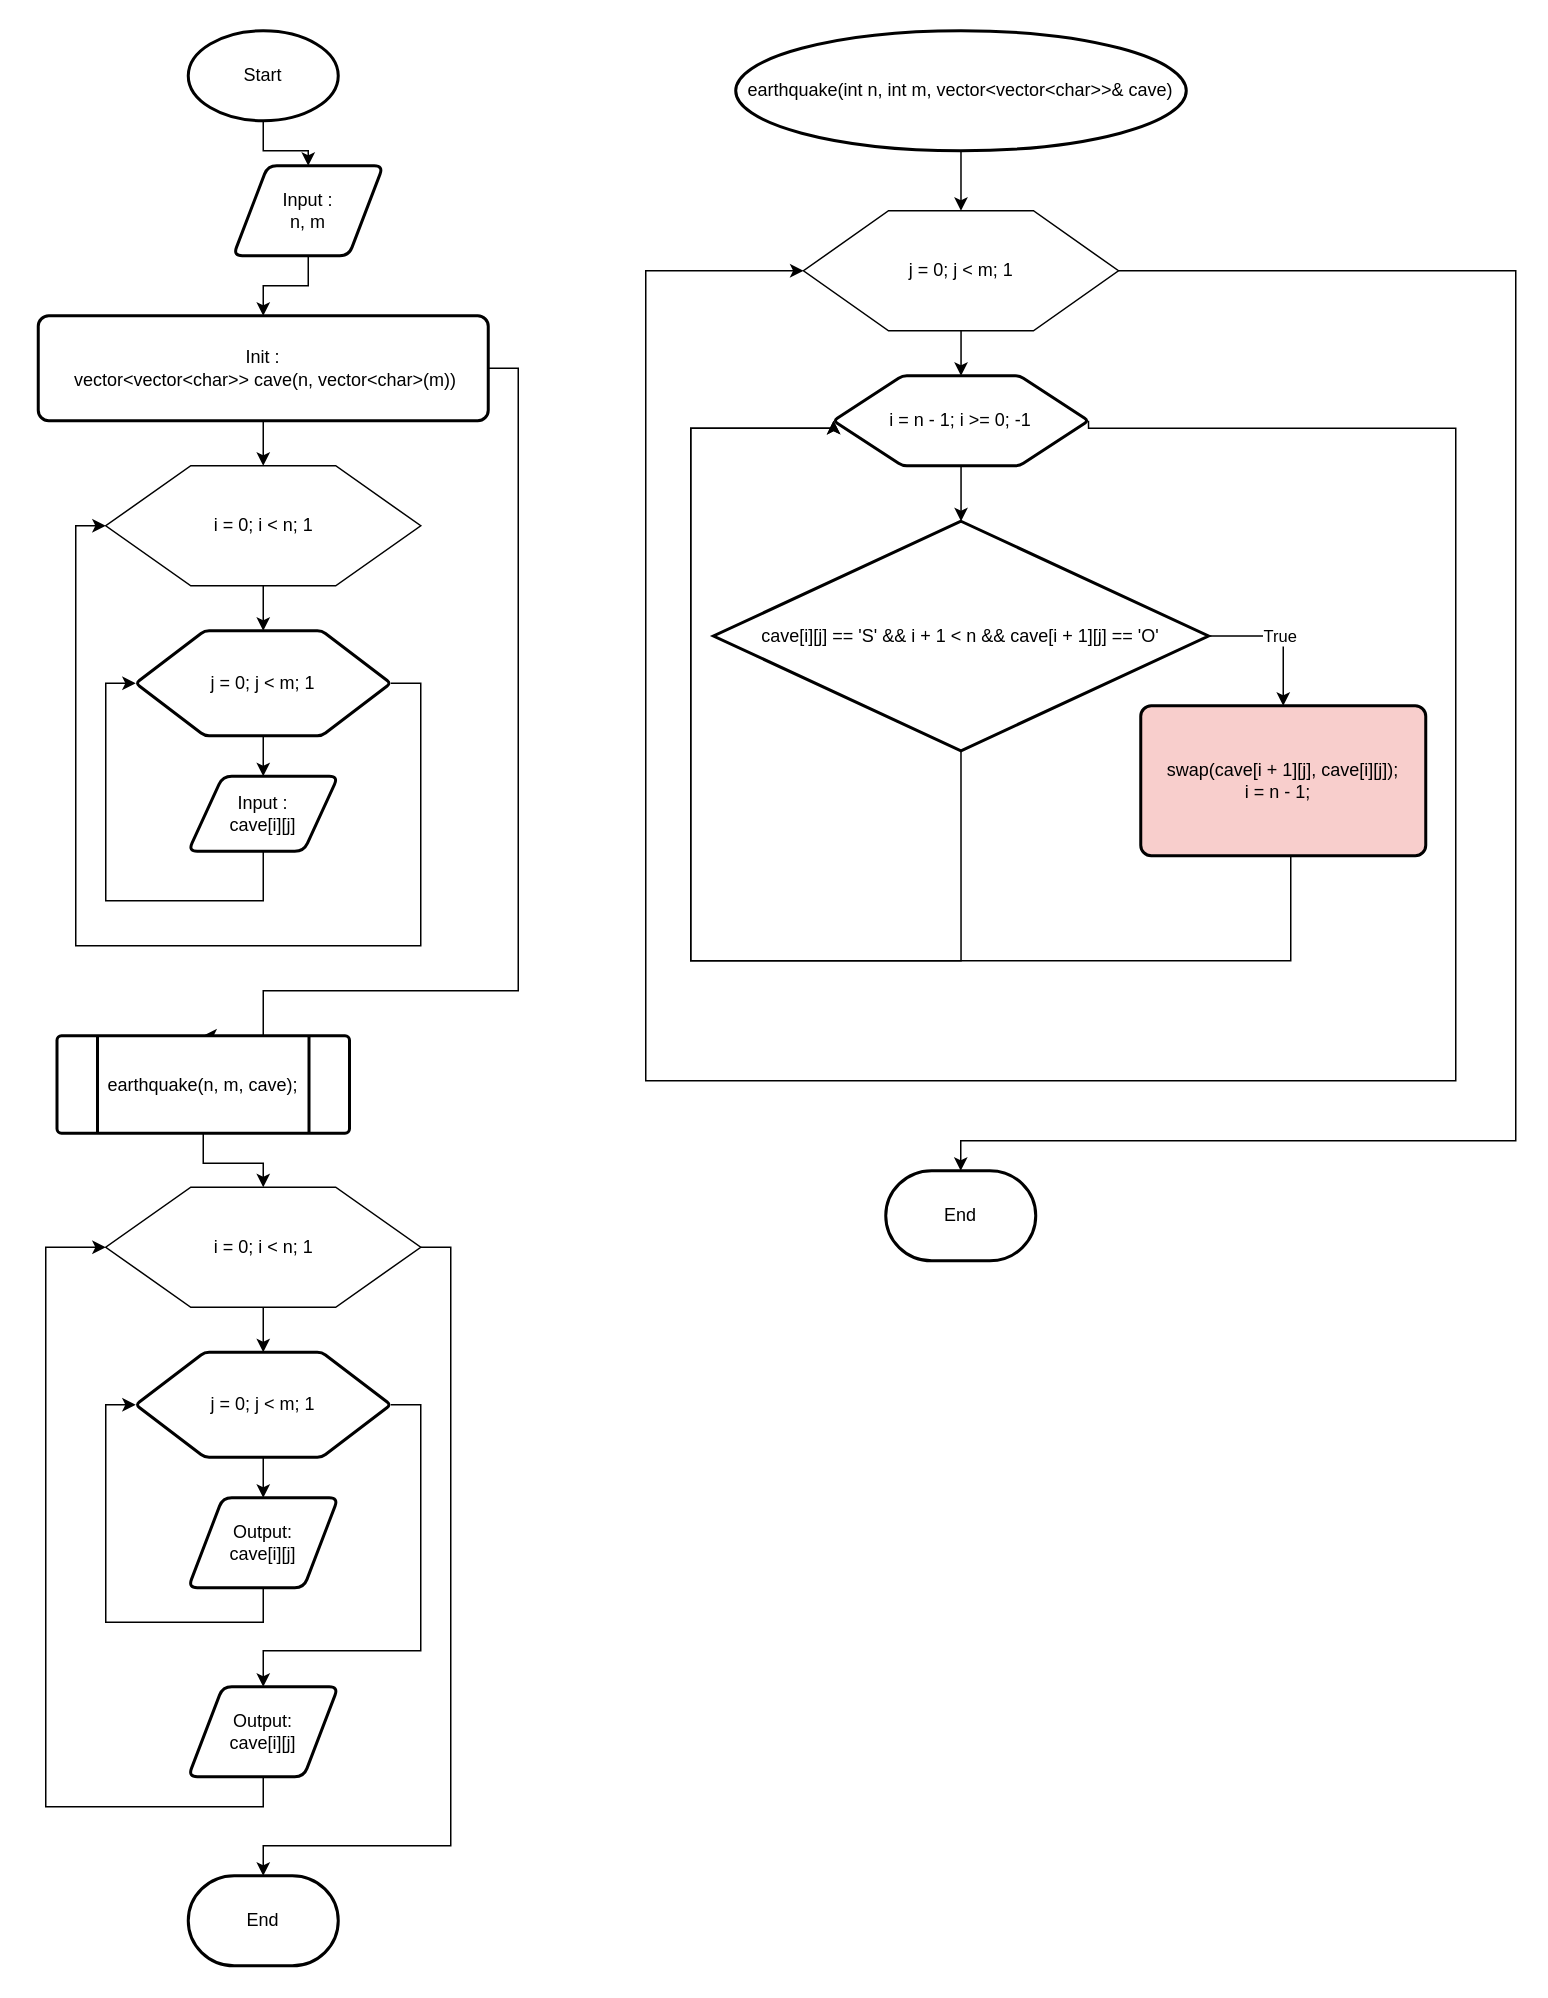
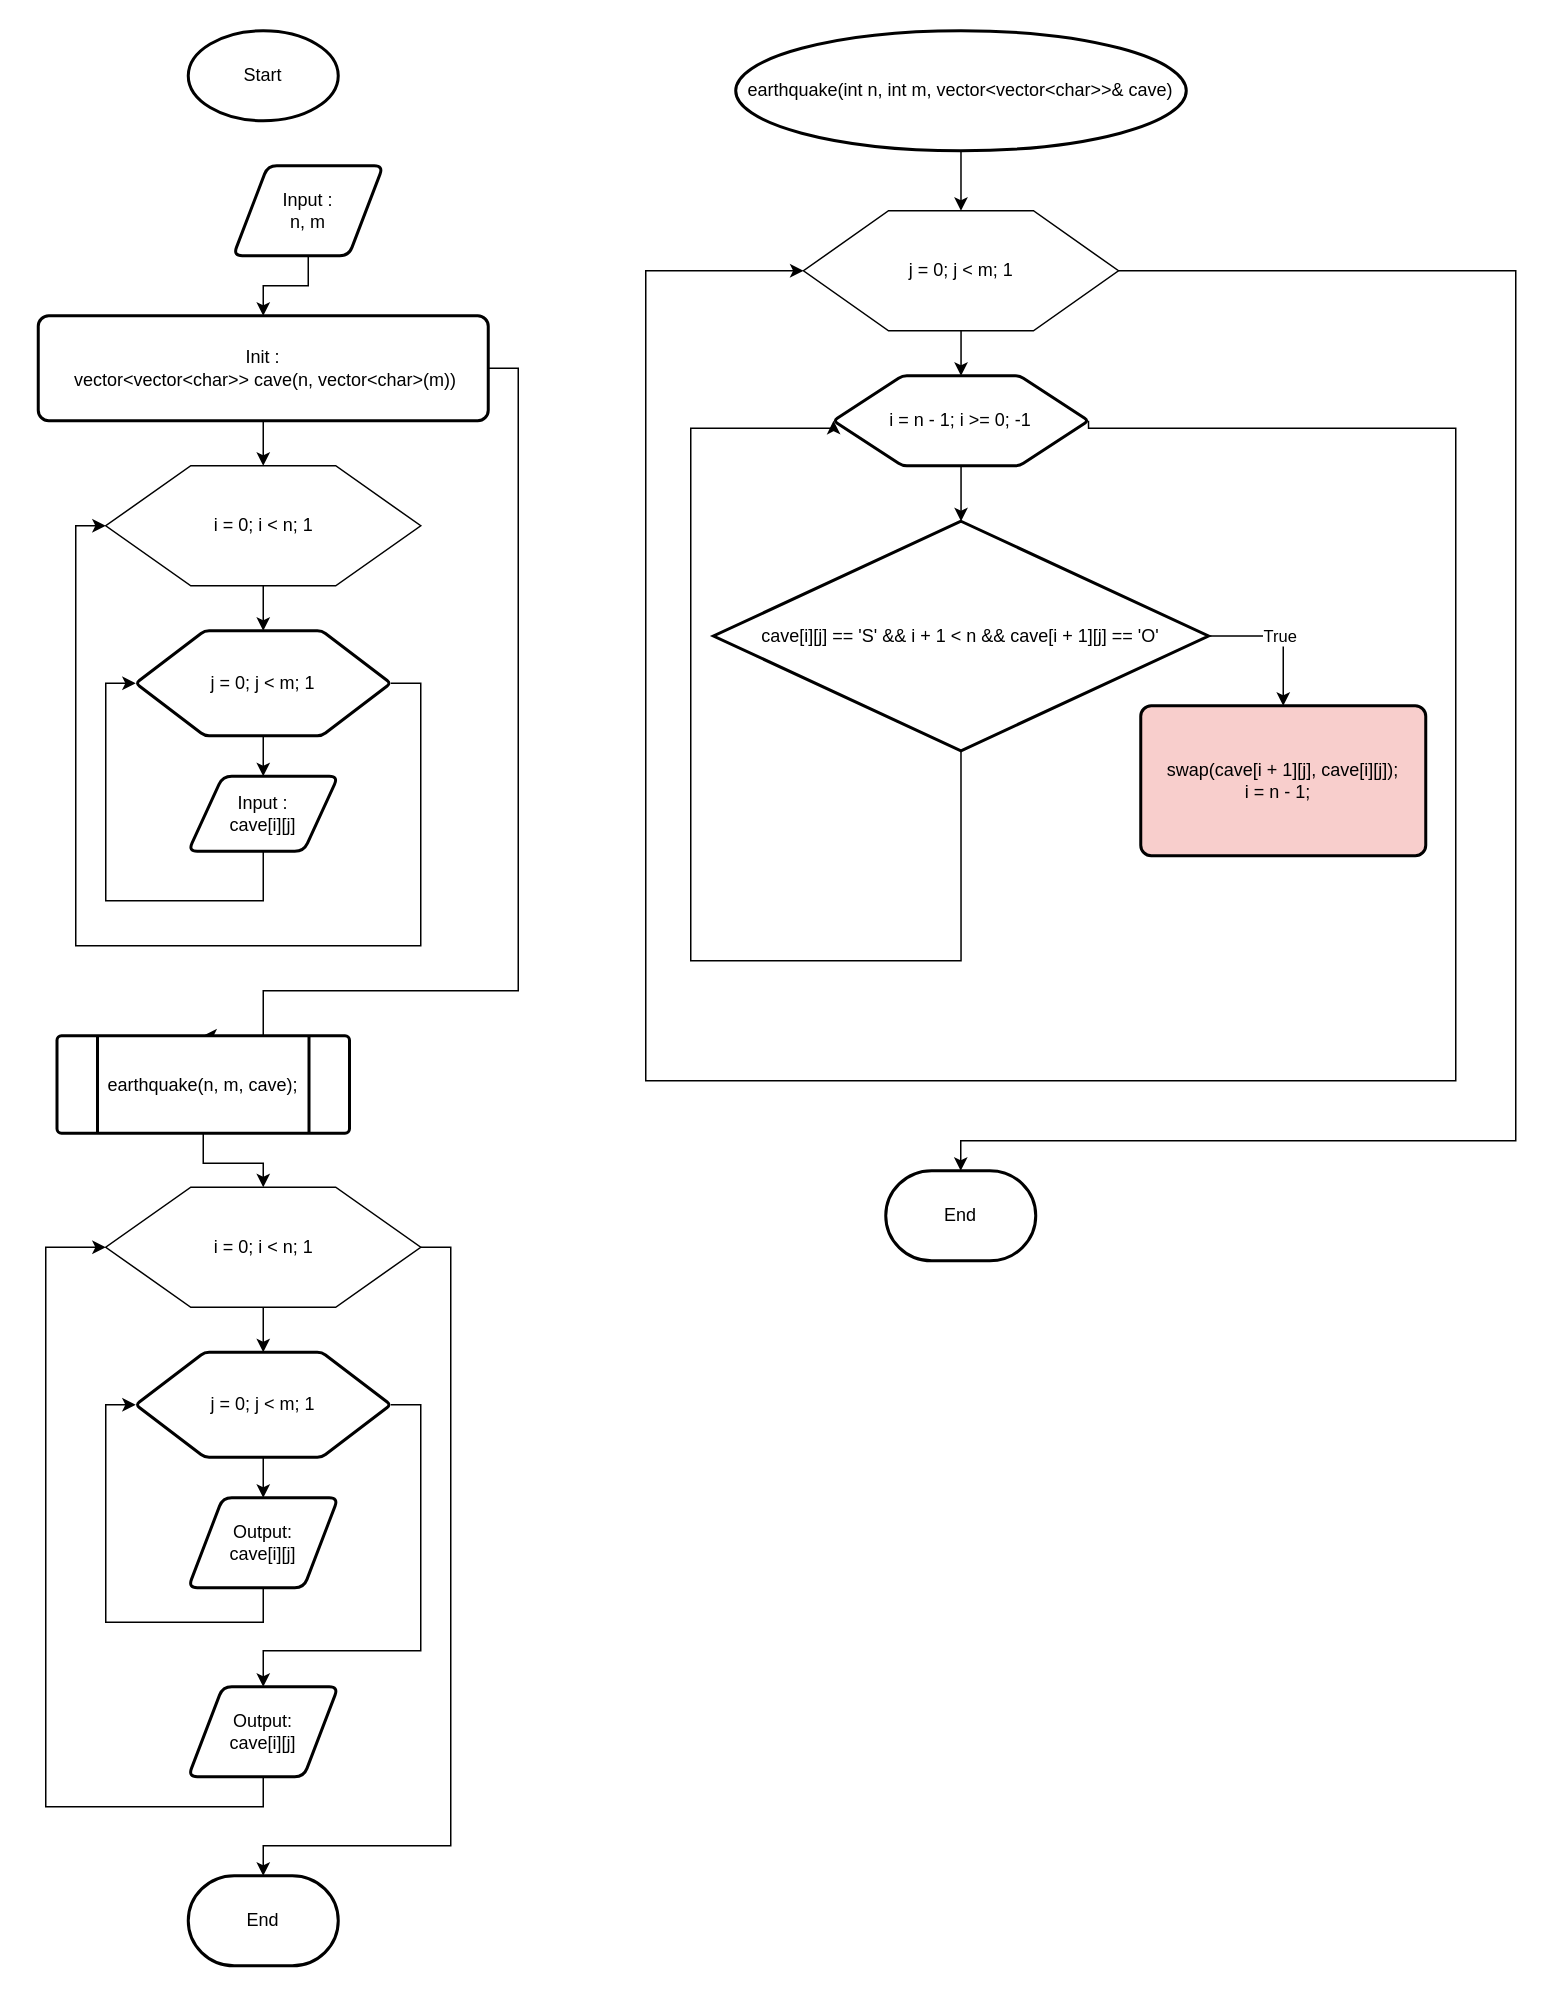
  <mxCell id="0" />
  <mxCell id="1" parent="0" />
- <mxCell id="2" value="" style="edgeStyle=orthogonalEdgeStyle;rounded=0;orthogonalLoop=1;jettySize=auto;html=1;" edge="1" parent="1" source="3" target="5"><mxGeometry relative="1" as="geometry" /></mxCell>
  <mxCell id="3" value="Start" style="strokeWidth=2;html=1;shape=mxgraph.flowchart.start_1;whiteSpace=wrap;" vertex="1" parent="1"><mxGeometry x="125" y="20" width="100" height="60" as="geometry" /></mxCell>
  <mxCell id="4" value="" style="edgeStyle=orthogonalEdgeStyle;rounded=0;orthogonalLoop=1;jettySize=auto;html=1;" edge="1" parent="1" source="5" target="8"><mxGeometry relative="1" as="geometry" /></mxCell>
  <mxCell id="5" value="Input :&lt;br&gt;n, m" style="shape=parallelogram;html=1;strokeWidth=2;perimeter=parallelogramPerimeter;whiteSpace=wrap;rounded=1;arcSize=12;size=0.23;" vertex="1" parent="1"><mxGeometry x="155" y="110" width="100" height="60" as="geometry" /></mxCell>
  <mxCell id="6" value="" style="edgeStyle=orthogonalEdgeStyle;rounded=0;orthogonalLoop=1;jettySize=auto;html=1;" edge="1" parent="1" source="8" target="10"><mxGeometry relative="1" as="geometry" /></mxCell>
  <mxCell id="7" style="edgeStyle=orthogonalEdgeStyle;rounded=0;orthogonalLoop=1;jettySize=auto;html=1;exitX=1;exitY=0.5;exitDx=0;exitDy=0;entryX=0.5;entryY=0;entryDx=0;entryDy=0;" edge="1" parent="1" source="8" target="21"><mxGeometry relative="1" as="geometry"><Array as="points"><mxPoint x="345" y="245" /><mxPoint x="345" y="660" /><mxPoint x="175" y="660" /></Array></mxGeometry></mxCell>
  <mxCell id="8" value="Init :&lt;br&gt;&amp;nbsp;vector&amp;lt;vector&amp;lt;char&amp;gt;&amp;gt; cave(n, vector&amp;lt;char&amp;gt;(m))" style="rounded=1;whiteSpace=wrap;html=1;absoluteArcSize=1;arcSize=14;strokeWidth=2;" vertex="1" parent="1"><mxGeometry x="25" y="210" width="300" height="70" as="geometry" /></mxCell>
  <mxCell id="9" value="" style="edgeStyle=orthogonalEdgeStyle;rounded=0;orthogonalLoop=1;jettySize=auto;html=1;" edge="1" parent="1" source="10" target="13"><mxGeometry relative="1" as="geometry" /></mxCell>
  <mxCell id="10" value="i = 0; i &amp;lt; n; 1" style="verticalLabelPosition=middle;verticalAlign=middle;html=1;shape=hexagon;perimeter=hexagonPerimeter2;arcSize=6;size=0.27;labelPosition=center;align=center;" vertex="1" parent="1"><mxGeometry x="70" y="310" width="210" height="80" as="geometry" /></mxCell>
  <mxCell id="11" value="" style="edgeStyle=orthogonalEdgeStyle;rounded=0;orthogonalLoop=1;jettySize=auto;html=1;" edge="1" parent="1" source="13" target="15"><mxGeometry relative="1" as="geometry" /></mxCell>
  <mxCell id="12" style="edgeStyle=orthogonalEdgeStyle;rounded=0;orthogonalLoop=1;jettySize=auto;html=1;exitX=1;exitY=0.5;exitDx=0;exitDy=0;entryX=0;entryY=0.5;entryDx=0;entryDy=0;" edge="1" parent="1" source="13" target="10"><mxGeometry relative="1" as="geometry"><Array as="points"><mxPoint x="280" y="455" /><mxPoint x="280" y="630" /><mxPoint x="50" y="630" /><mxPoint x="50" y="350" /></Array></mxGeometry></mxCell>
  <mxCell id="13" value="j = 0; j &amp;lt; m; 1" style="rounded=1;whiteSpace=wrap;html=1;absoluteArcSize=1;arcSize=6;strokeWidth=2;verticalLabelPosition=middle;verticalAlign=middle;shape=hexagon;perimeter=hexagonPerimeter2;size=0.27;labelPosition=center;align=center;" vertex="1" parent="1"><mxGeometry x="90" y="420" width="170" height="70" as="geometry" /></mxCell>
  <mxCell id="14" style="edgeStyle=orthogonalEdgeStyle;rounded=0;orthogonalLoop=1;jettySize=auto;html=1;entryX=0;entryY=0.5;entryDx=0;entryDy=0;" edge="1" parent="1" source="15" target="13"><mxGeometry relative="1" as="geometry"><Array as="points"><mxPoint x="175" y="600" /><mxPoint x="70" y="600" /><mxPoint x="70" y="455" /></Array></mxGeometry></mxCell>
  <mxCell id="15" value="Input :&lt;br&gt;cave[i][j]" style="shape=parallelogram;html=1;strokeWidth=2;perimeter=parallelogramPerimeter;whiteSpace=wrap;rounded=1;arcSize=12;size=0.23;" vertex="1" parent="1"><mxGeometry x="125" y="517" width="100" height="50" as="geometry" /></mxCell>
  <mxCell id="16" style="edgeStyle=orthogonalEdgeStyle;rounded=0;orthogonalLoop=1;jettySize=auto;html=1;entryX=0;entryY=0.5;entryDx=0;entryDy=0;" edge="1" parent="1"><mxGeometry relative="1" as="geometry"><Array as="points"><mxPoint x="175" y="1151" /><mxPoint x="20" y="1151" /><mxPoint x="20" y="811" /></Array><mxPoint x="70" y="811" as="targetPoint" /></mxGeometry></mxCell>
  <mxCell id="17" style="edgeStyle=orthogonalEdgeStyle;rounded=0;orthogonalLoop=1;jettySize=auto;html=1;exitX=0.5;exitY=1;exitDx=0;exitDy=0;exitPerimeter=0;entryX=0.5;entryY=0;entryDx=0;entryDy=0;" edge="1" parent="1" source="18" target="33"><mxGeometry relative="1" as="geometry" /></mxCell>
  <mxCell id="18" value="earthquake(int n, int m, vector&amp;lt;vector&amp;lt;char&amp;gt;&amp;gt;&amp;amp; cave)" style="strokeWidth=2;html=1;shape=mxgraph.flowchart.start_1;whiteSpace=wrap;" vertex="1" parent="1"><mxGeometry x="489.98" y="20" width="300.37" height="80" as="geometry" /></mxCell>
  <mxCell id="19" value="End" style="strokeWidth=2;html=1;shape=mxgraph.flowchart.terminator;whiteSpace=wrap;" vertex="1" parent="1"><mxGeometry x="125" y="1250" width="100" height="60" as="geometry" /></mxCell>
  <mxCell id="20" style="edgeStyle=orthogonalEdgeStyle;rounded=0;orthogonalLoop=1;jettySize=auto;html=1;exitX=0.5;exitY=1;exitDx=0;exitDy=0;entryX=0.5;entryY=0;entryDx=0;entryDy=0;" edge="1" parent="1" source="21" target="23"><mxGeometry relative="1" as="geometry" /></mxCell>
  <mxCell id="21" value="earthquake(n, m, cave);" style="rounded=1;whiteSpace=wrap;html=1;absoluteArcSize=1;arcSize=6;strokeWidth=2;verticalLabelPosition=middle;verticalAlign=middle;shape=process;size=0.14;labelPosition=center;align=center;" vertex="1" parent="1"><mxGeometry x="37.5" y="690" width="195" height="65" as="geometry" /></mxCell>
  <mxCell id="22" value="" style="edgeStyle=orthogonalEdgeStyle;rounded=0;orthogonalLoop=1;jettySize=auto;html=1;" edge="1" parent="1" source="23" target="26"><mxGeometry relative="1" as="geometry" /></mxCell>
  <mxCell id="23" value="i = 0; i &amp;lt; n; 1" style="verticalLabelPosition=middle;verticalAlign=middle;html=1;shape=hexagon;perimeter=hexagonPerimeter2;arcSize=6;size=0.27;labelPosition=center;align=center;" vertex="1" parent="1"><mxGeometry x="70" y="791" width="210" height="80" as="geometry" /></mxCell>
  <mxCell id="24" value="" style="edgeStyle=orthogonalEdgeStyle;rounded=0;orthogonalLoop=1;jettySize=auto;html=1;" edge="1" parent="1" source="26" target="28"><mxGeometry relative="1" as="geometry" /></mxCell>
  <mxCell id="25" style="edgeStyle=orthogonalEdgeStyle;rounded=0;orthogonalLoop=1;jettySize=auto;html=1;exitX=1;exitY=0.5;exitDx=0;exitDy=0;entryX=0.5;entryY=0;entryDx=0;entryDy=0;" edge="1" parent="1" source="26" target="30"><mxGeometry relative="1" as="geometry"><Array as="points"><mxPoint x="280" y="936" /><mxPoint x="280" y="1100" /><mxPoint x="175" y="1100" /></Array></mxGeometry></mxCell>
  <mxCell id="26" value="j = 0; j &amp;lt; m; 1" style="rounded=1;whiteSpace=wrap;html=1;absoluteArcSize=1;arcSize=6;strokeWidth=2;verticalLabelPosition=middle;verticalAlign=middle;shape=hexagon;perimeter=hexagonPerimeter2;size=0.27;labelPosition=center;align=center;" vertex="1" parent="1"><mxGeometry x="90" y="901" width="170" height="70" as="geometry" /></mxCell>
  <mxCell id="27" style="edgeStyle=orthogonalEdgeStyle;rounded=0;orthogonalLoop=1;jettySize=auto;html=1;entryX=0;entryY=0.5;entryDx=0;entryDy=0;" edge="1" parent="1" source="28" target="26"><mxGeometry relative="1" as="geometry"><Array as="points"><mxPoint x="175" y="1081" /><mxPoint x="70" y="1081" /><mxPoint x="70" y="936" /></Array></mxGeometry></mxCell>
  <mxCell id="28" value="Output:&lt;br&gt;cave[i][j]" style="shape=parallelogram;html=1;strokeWidth=2;perimeter=parallelogramPerimeter;whiteSpace=wrap;rounded=1;arcSize=12;size=0.23;" vertex="1" parent="1"><mxGeometry x="125" y="998" width="100" height="60" as="geometry" /></mxCell>
  <mxCell id="29" style="edgeStyle=orthogonalEdgeStyle;rounded=0;orthogonalLoop=1;jettySize=auto;html=1;exitX=0.5;exitY=1;exitDx=0;exitDy=0;entryX=0;entryY=0.5;entryDx=0;entryDy=0;" edge="1" parent="1" source="30" target="23"><mxGeometry relative="1" as="geometry"><Array as="points"><mxPoint x="175" y="1204" /><mxPoint x="30" y="1204" /><mxPoint x="30" y="831" /></Array></mxGeometry></mxCell>
  <mxCell id="30" value="Output:&lt;br&gt;cave[i][j]" style="shape=parallelogram;html=1;strokeWidth=2;perimeter=parallelogramPerimeter;whiteSpace=wrap;rounded=1;arcSize=12;size=0.23;" vertex="1" parent="1"><mxGeometry x="125" y="1124" width="100" height="60" as="geometry" /></mxCell>
  <mxCell id="31" style="edgeStyle=orthogonalEdgeStyle;rounded=0;orthogonalLoop=1;jettySize=auto;html=1;exitX=1;exitY=0.5;exitDx=0;exitDy=0;entryX=0.5;entryY=0;entryDx=0;entryDy=0;entryPerimeter=0;" edge="1" parent="1" source="23" target="19"><mxGeometry relative="1" as="geometry"><Array as="points"><mxPoint x="300" y="831" /><mxPoint x="300" y="1230" /><mxPoint x="175" y="1230" /></Array></mxGeometry></mxCell>
  <mxCell id="32" value="" style="edgeStyle=orthogonalEdgeStyle;rounded=0;orthogonalLoop=1;jettySize=auto;html=1;" edge="1" parent="1" source="33" target="36"><mxGeometry relative="1" as="geometry" /></mxCell>
  <mxCell id="33" value="j = 0; j &amp;lt; m; 1" style="verticalLabelPosition=middle;verticalAlign=middle;html=1;shape=hexagon;perimeter=hexagonPerimeter2;arcSize=6;size=0.27;labelPosition=center;align=center;" vertex="1" parent="1"><mxGeometry x="535.16" y="140" width="210" height="80" as="geometry" /></mxCell>
  <mxCell id="34" value="" style="edgeStyle=orthogonalEdgeStyle;rounded=0;orthogonalLoop=1;jettySize=auto;html=1;" edge="1" parent="1" source="36" target="39"><mxGeometry relative="1" as="geometry" /></mxCell>
  <mxCell id="35" style="edgeStyle=orthogonalEdgeStyle;rounded=0;orthogonalLoop=1;jettySize=auto;html=1;exitX=1;exitY=0.5;exitDx=0;exitDy=0;entryX=0;entryY=0.5;entryDx=0;entryDy=0;" edge="1" parent="1" source="36" target="33"><mxGeometry relative="1" as="geometry"><Array as="points"><mxPoint x="970" y="285" /><mxPoint x="970" y="720" /><mxPoint x="430" y="720" /><mxPoint x="430" y="180" /></Array></mxGeometry></mxCell>
  <mxCell id="36" value="i = n - 1; i &amp;gt;= 0; -1" style="rounded=1;whiteSpace=wrap;html=1;absoluteArcSize=1;arcSize=6;strokeWidth=2;verticalLabelPosition=middle;verticalAlign=middle;shape=hexagon;perimeter=hexagonPerimeter2;size=0.27;labelPosition=center;align=center;" vertex="1" parent="1"><mxGeometry x="555.16" y="250" width="170" height="60" as="geometry" /></mxCell>
  <mxCell id="37" value="True" style="edgeStyle=orthogonalEdgeStyle;rounded=0;orthogonalLoop=1;jettySize=auto;html=1;exitX=1;exitY=0.5;exitDx=0;exitDy=0;exitPerimeter=0;entryX=0.5;entryY=0;entryDx=0;entryDy=0;" edge="1" parent="1" source="39" target="41"><mxGeometry relative="1" as="geometry" /></mxCell>
  <mxCell id="38" style="edgeStyle=orthogonalEdgeStyle;rounded=0;orthogonalLoop=1;jettySize=auto;html=1;exitX=0.5;exitY=1;exitDx=0;exitDy=0;exitPerimeter=0;entryX=0;entryY=0.5;entryDx=0;entryDy=0;" edge="1" parent="1" source="39" target="36"><mxGeometry relative="1" as="geometry"><Array as="points"><mxPoint x="640" y="640" /><mxPoint x="460" y="640" /><mxPoint x="460" y="285" /></Array></mxGeometry></mxCell>
  <mxCell id="39" value="cave[i][j] == 'S' &amp;amp;&amp;amp; i + 1 &amp;lt; n &amp;amp;&amp;amp; cave[i + 1][j] == 'O'" style="shape=mxgraph.flowchart.decision;html=1;strokeWidth=2;whiteSpace=wrap;rounded=1;arcSize=12;size=0.23;" vertex="1" parent="1"><mxGeometry x="475.15" y="347" width="330.02" height="153" as="geometry" /></mxCell>
- <mxCell id="40" style="edgeStyle=orthogonalEdgeStyle;rounded=0;orthogonalLoop=1;jettySize=auto;html=1;exitX=0.5;exitY=1;exitDx=0;exitDy=0;entryX=0;entryY=0.5;entryDx=0;entryDy=0;" edge="1" parent="1" source="41" target="36"><mxGeometry relative="1" as="geometry"><Array as="points"><mxPoint x="860" y="570" /><mxPoint x="860" y="640" /><mxPoint x="460" y="640" /><mxPoint x="460" y="285" /></Array></mxGeometry></mxCell>
  <mxCell id="41" value="&lt;div&gt;swap(cave[i + 1][j], cave[i][j]);&lt;/div&gt;&lt;div&gt;i = n - 1;&amp;nbsp;&amp;nbsp;&lt;/div&gt;" style="rounded=1;whiteSpace=wrap;html=1;absoluteArcSize=1;arcSize=14;strokeWidth=2;fillColor=#f8cecc;" vertex="1" parent="1"><mxGeometry x="760" y="470" width="190" height="100" as="geometry" /></mxCell>
  <mxCell id="42" value="End" style="strokeWidth=2;html=1;shape=mxgraph.flowchart.terminator;whiteSpace=wrap;" vertex="1" parent="1"><mxGeometry x="590" y="780" width="100" height="60" as="geometry" /></mxCell>
  <mxCell id="43" style="edgeStyle=orthogonalEdgeStyle;rounded=0;orthogonalLoop=1;jettySize=auto;html=1;exitX=1;exitY=0.5;exitDx=0;exitDy=0;entryX=0.5;entryY=0;entryDx=0;entryDy=0;entryPerimeter=0;" edge="1" parent="1" source="33" target="42"><mxGeometry relative="1" as="geometry"><Array as="points"><mxPoint x="1010" y="180" /><mxPoint x="1010" y="760" /><mxPoint x="640" y="760" /></Array></mxGeometry></mxCell>
